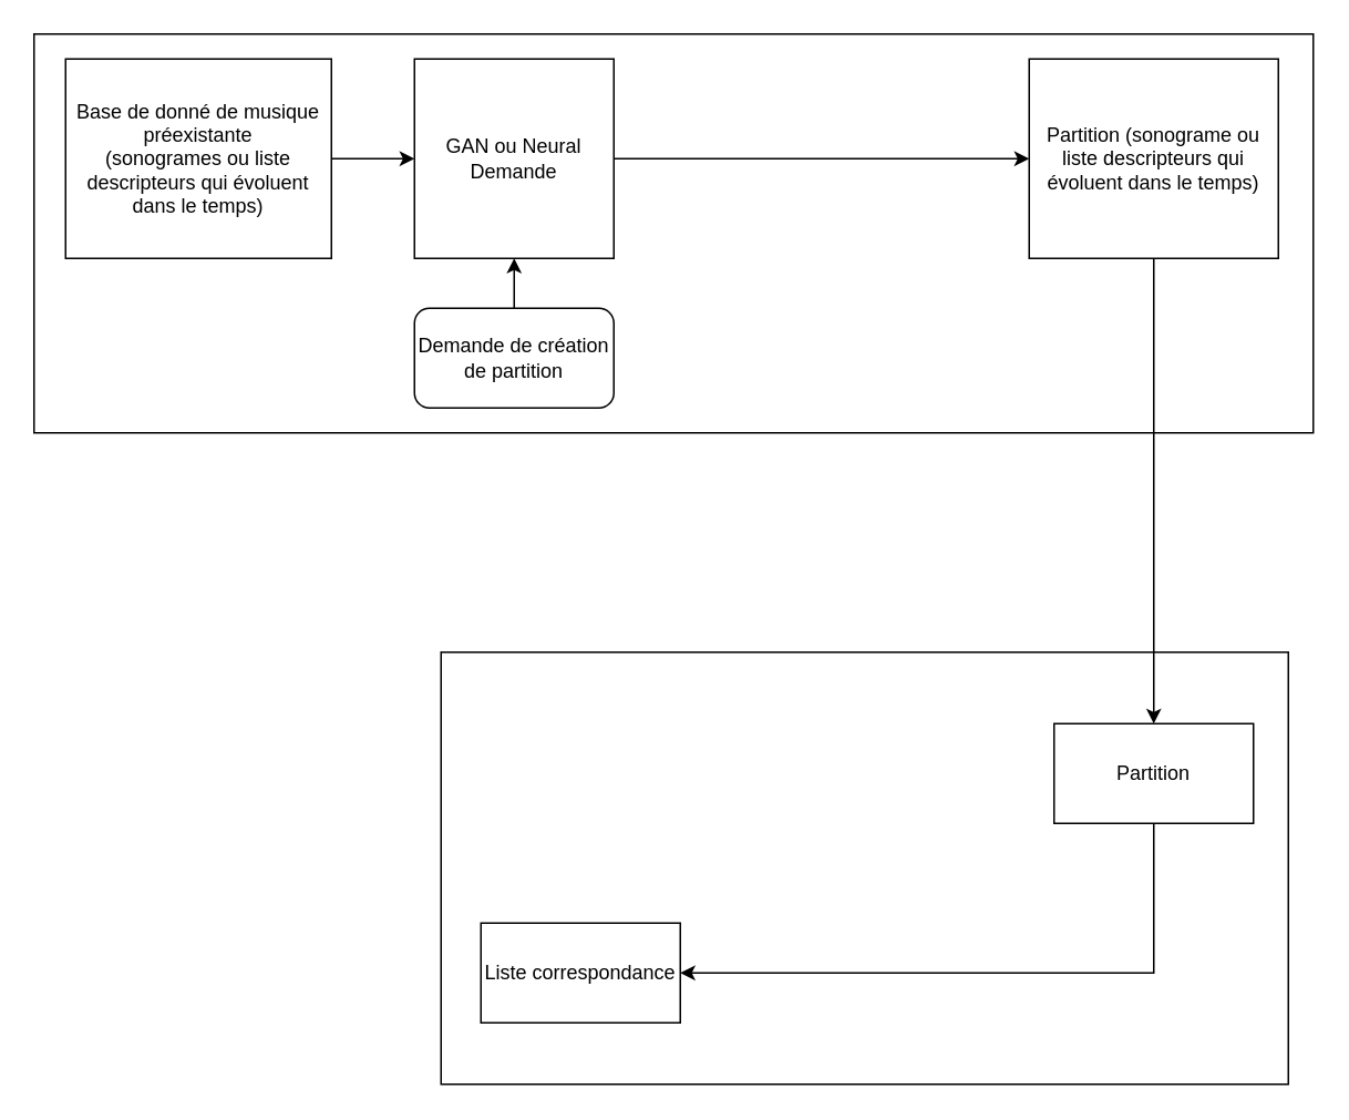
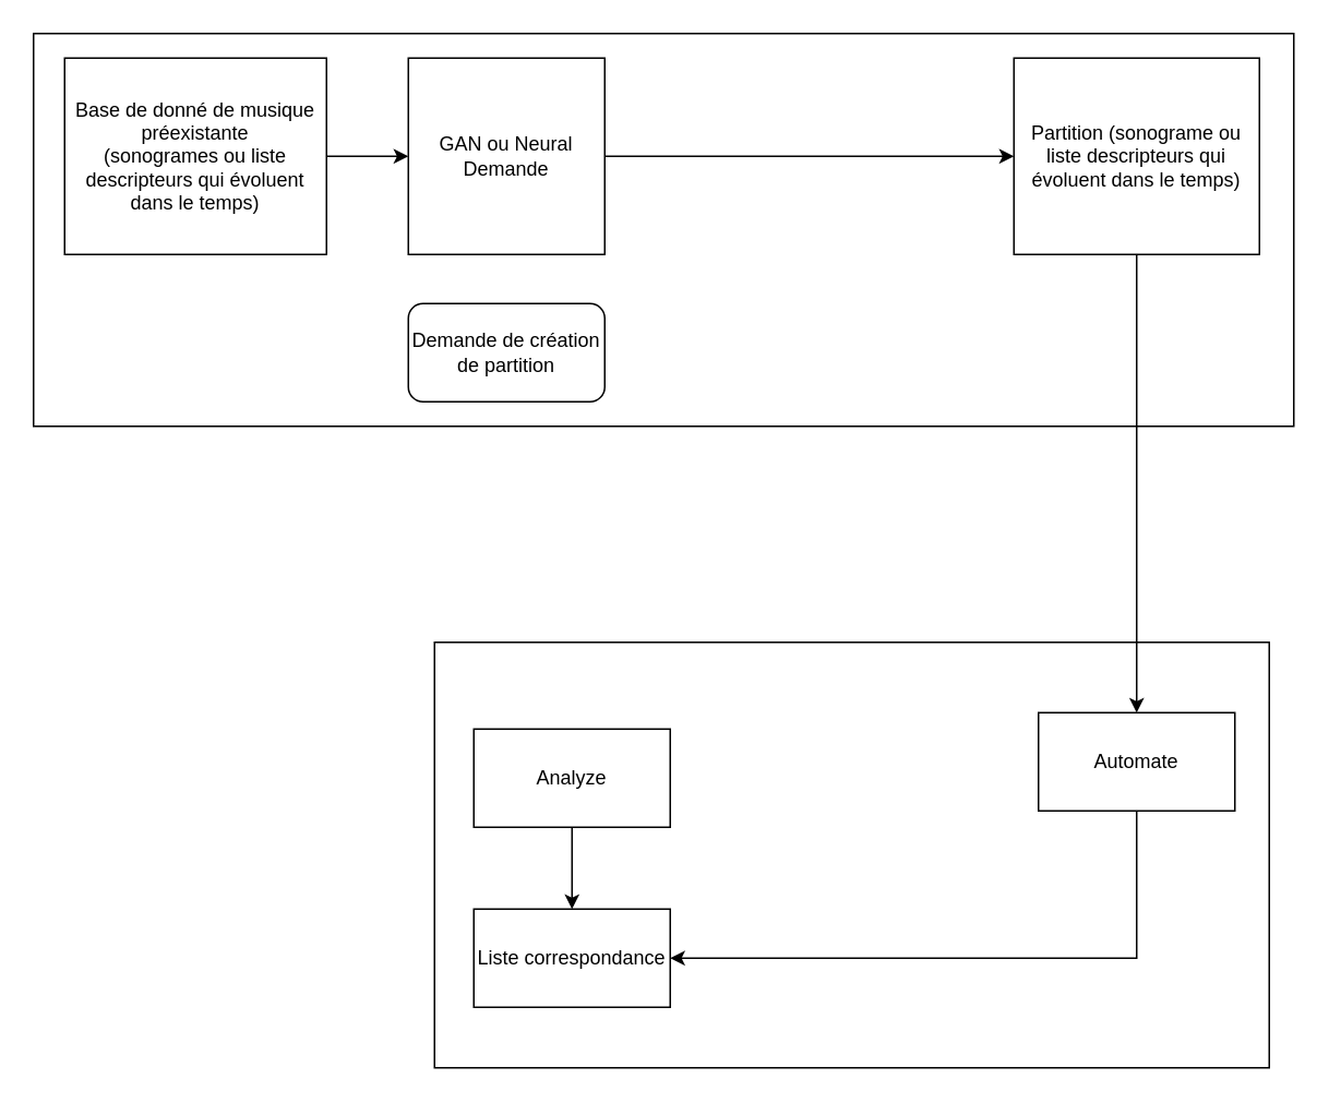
  <mxCell id="0" />
  <mxCell id="1" parent="0" />
  <mxCell id="2" value="" style="rounded=0;whiteSpace=wrap;html=1;" vertex="1" parent="1"><mxGeometry x="20" y="20" width="770" height="240" as="geometry" /></mxCell>
  <mxCell id="3" value="" style="rounded=0;whiteSpace=wrap;html=1;" vertex="1" parent="1"><mxGeometry x="265" y="392" width="510" height="260" as="geometry" /></mxCell>
  <mxCell id="4" style="edgeStyle=orthogonalEdgeStyle;rounded=0;orthogonalLoop=1;jettySize=auto;html=1;exitX=1;exitY=0.5;exitDx=0;exitDy=0;" edge="1" parent="1" source="5" target="7"><mxGeometry relative="1" as="geometry" /></mxCell>
  <mxCell id="5" value="Base de donné de musique préexistante&lt;br&gt;(sonogrames ou liste descripteurs qui évoluent dans le temps)" style="rounded=0;whiteSpace=wrap;html=1;" vertex="1" parent="1"><mxGeometry x="39" y="35" width="160" height="120" as="geometry" /></mxCell>
  <mxCell id="6" style="edgeStyle=orthogonalEdgeStyle;rounded=0;orthogonalLoop=1;jettySize=auto;html=1;exitX=1;exitY=0.5;exitDx=0;exitDy=0;entryX=0;entryY=0.5;entryDx=0;entryDy=0;" edge="1" parent="1" source="7" target="9"><mxGeometry relative="1" as="geometry" /></mxCell>
  <mxCell id="7" value="GAN ou Neural Demande" style="whiteSpace=wrap;html=1;aspect=fixed;" vertex="1" parent="1"><mxGeometry x="249" y="35" width="120" height="120" as="geometry" /></mxCell>
  <mxCell id="8" style="edgeStyle=orthogonalEdgeStyle;rounded=0;orthogonalLoop=1;jettySize=auto;html=1;entryX=0.5;entryY=0;entryDx=0;entryDy=0;" edge="1" parent="1" source="9" target="13"><mxGeometry relative="1" as="geometry" /></mxCell>
  <mxCell id="9" value="Partition (sonograme ou liste descripteurs qui évoluent dans le temps)" style="rounded=0;whiteSpace=wrap;html=1;" vertex="1" parent="1"><mxGeometry x="619" y="35" width="150" height="120" as="geometry" /></mxCell>
- <mxCell id="10" style="edgeStyle=orthogonalEdgeStyle;rounded=0;orthogonalLoop=1;jettySize=auto;html=1;exitX=0.5;exitY=0;exitDx=0;exitDy=0;entryX=0.5;entryY=1;entryDx=0;entryDy=0;" edge="1" parent="1" source="11" target="7"><mxGeometry relative="1" as="geometry" /></mxCell>
  <mxCell id="11" value="Demande de création de partition" style="whiteSpace=wrap;html=1;rounded=1;" vertex="1" parent="1"><mxGeometry x="249" y="185" width="120" height="60" as="geometry" /></mxCell>
  <mxCell id="12" style="edgeStyle=orthogonalEdgeStyle;rounded=0;orthogonalLoop=1;jettySize=auto;html=1;entryX=1;entryY=0.5;entryDx=0;entryDy=0;exitX=0.5;exitY=1;exitDx=0;exitDy=0;" edge="1" parent="1" source="13" target="16"><mxGeometry relative="1" as="geometry" /></mxCell>
- <mxCell id="13" value="Partition" style="rounded=0;whiteSpace=wrap;html=1;" vertex="1" parent="1"><mxGeometry x="634" y="435" width="120" height="60" as="geometry" /></mxCell>
+ <mxCell id="13" value="Automate" style="rounded=0;whiteSpace=wrap;html=1;" vertex="1" parent="1"><mxGeometry x="634" y="435" width="120" height="60" as="geometry" /></mxCell>
+ <mxCell id="14" style="edgeStyle=orthogonalEdgeStyle;rounded=0;orthogonalLoop=1;jettySize=auto;html=1;exitX=0.5;exitY=1;exitDx=0;exitDy=0;entryX=0.5;entryY=0;entryDx=0;entryDy=0;" edge="1" parent="1" source="15" target="16"><mxGeometry relative="1" as="geometry" /></mxCell>
+ <mxCell id="15" value="Analyze" style="rounded=0;whiteSpace=wrap;html=1;" vertex="1" parent="1"><mxGeometry x="289" y="445" width="120" height="60" as="geometry" /></mxCell>
  <mxCell id="16" value="Liste correspondance" style="rounded=0;whiteSpace=wrap;html=1;" vertex="1" parent="1"><mxGeometry x="289" y="555" width="120" height="60" as="geometry" /></mxCell>
